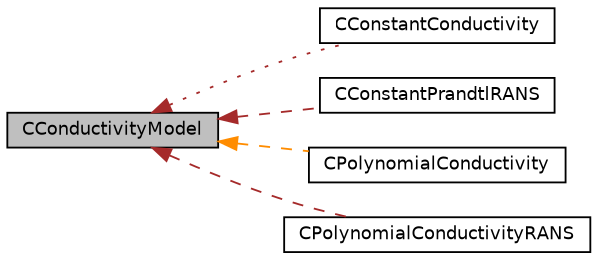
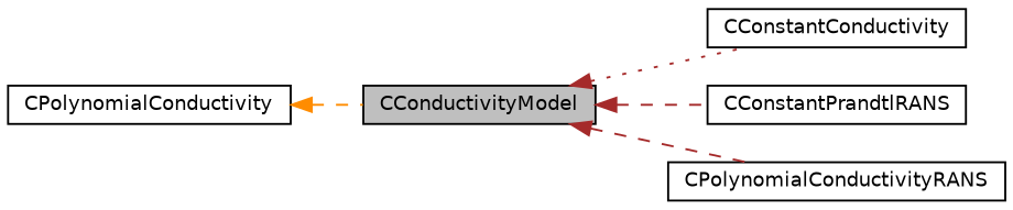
  digraph {
    rankdir=LR
    node [color=black fillcolor=white fontname=Helvetica fontsize=10 shape=record style=filled]
    edge [color=brown dir=back fontname=Helvetica fontsize=10 labelfontname=Helvetica labelfontsize=10 style=dashed]
    n1 [fillcolor=grey75 fontcolor=black height=0.2 label=CConductivityModel width=0.4]
    n2 [height=0.2 label=CConstantConductivity width=0.4]
    n3 [height=0.2 label=CConstantPrandtlRANS width=0.4]
    n4 [height=0.2 label=CPolynomialConductivity width=0.4]
    n5 [height=0.2 label=CPolynomialConductivityRANS width=0.4]
    n1 -> n2 [style=dotted]
    n1 -> n3
-   n1 -> n4 [color=darkorange]
+   n4 -> n1 [color=darkorange]
    n1 -> n5
  }
